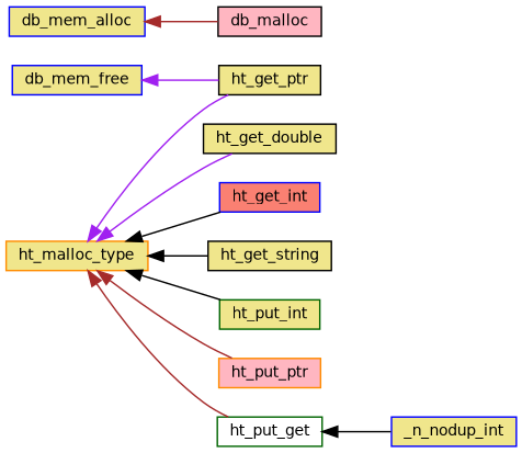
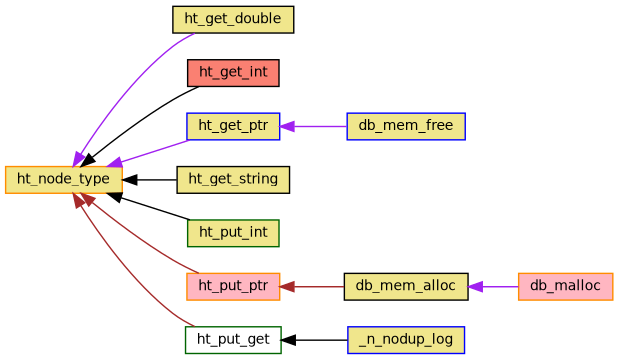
  digraph {
    rankdir=LR
    node [color=blue fillcolor=khaki fontname=Helvetica fontsize=10 shape=record style=filled]
    edge [color=purple dir=back fontname=Helvetica fontsize=10 labelfontname=Helvetica labelfontsize=10 style=solid]
-   n1 [color=darkorange fontcolor=black height=0.2 label=ht_malloc_type width=0.4]
+   n1 [color=darkorange fontcolor=black height=0.2 label=ht_node_type width=0.4]
    n2 [color=black height=0.2 label=ht_get_double width=0.4]
-   n3 [fillcolor=salmon height=0.2 label=ht_get_int width=0.4]
-   n4 [color=black height=0.2 label=ht_get_ptr width=0.4]
+   n3 [color=black fillcolor=salmon height=0.2 label=ht_get_int width=0.4]
+   n4 [height=0.2 label=ht_get_ptr width=0.4]
    n5 [color=black height=0.2 label=ht_get_string width=0.4]
    n6 [color=darkgreen height=0.2 label=ht_put_int width=0.4]
    n7 [color=darkorange fillcolor=lightpink height=0.2 label=ht_put_ptr width=0.4]
    n8 [color=darkgreen fillcolor=white height=0.2 label=ht_put_get width=0.4]
    n9 [height=0.2 label=db_mem_free width=0.4]
-   n10 [height=0.2 label=db_mem_alloc width=0.4]
-   n11 [height=0.2 label=_n_nodup_int width=0.4]
-   n12 [color=black fillcolor=lightpink height=0.2 label=db_malloc width=0.4]
+   n10 [color=black height=0.2 label=db_mem_alloc width=0.4]
+   n11 [height=0.2 label=_n_nodup_log width=0.4]
+   n12 [color=darkorange fillcolor=lightpink height=0.2 label=db_malloc width=0.4]
    n1 -> n2
    n1 -> n3 [color=black]
    n1 -> n4
    n1 -> n5 [color=black]
    n1 -> n6 [color=black]
    n1 -> n7 [color=brown]
    n1 -> n8 [color=brown]
-   n9 -> n4
+   n4 -> n9
+   n7 -> n10 [color=brown]
    n8 -> n11 [color=black]
-   n10 -> n12 [color=brown]
+   n10 -> n12
  }
